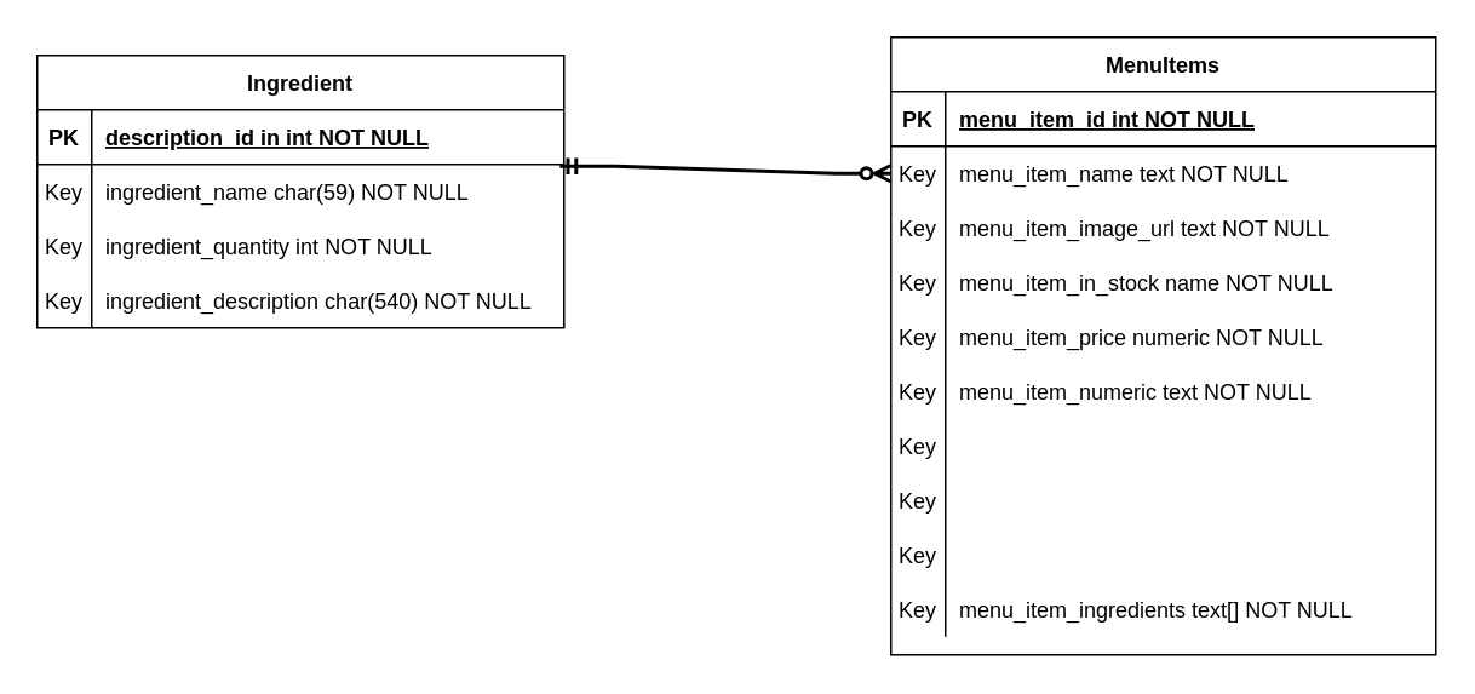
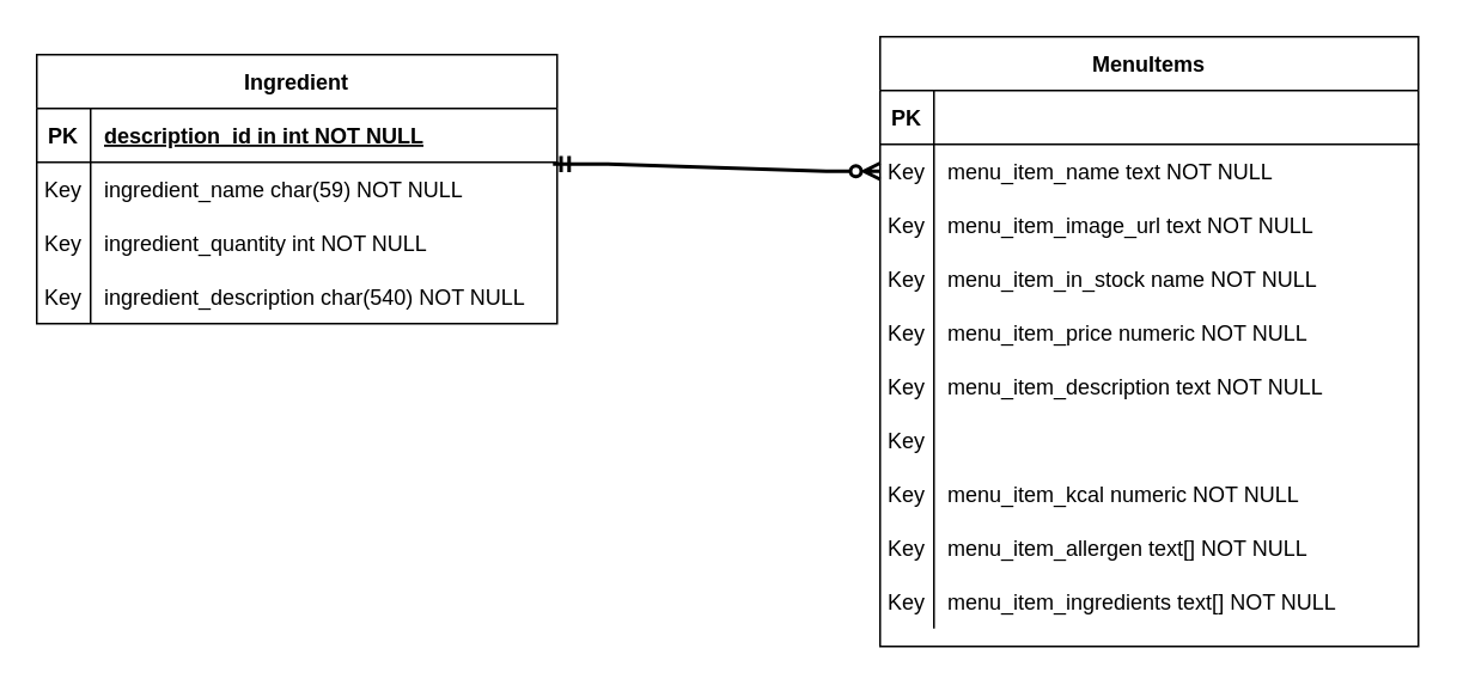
  <mxCell id="0" />
  <mxCell id="1" parent="0" />
  <mxCell id="2" value="MenuItems" style="shape=table;startSize=30;container=1;collapsible=1;childLayout=tableLayout;fixedRows=1;rowLines=0;fontStyle=1;align=center;resizeLast=1;" vertex="1" parent="1"><mxGeometry x="490" y="20" width="300" height="340" as="geometry" /></mxCell>
  <mxCell id="3" value="" style="shape=partialRectangle;collapsible=0;dropTarget=0;pointerEvents=0;fillColor=none;points=[[0,0.5],[1,0.5]];portConstraint=eastwest;top=0;left=0;right=0;bottom=1;" vertex="1" parent="2"><mxGeometry y="30" width="300" height="30" as="geometry" /></mxCell>
  <mxCell id="4" value="PK" style="shape=partialRectangle;overflow=hidden;connectable=0;fillColor=none;top=0;left=0;bottom=0;right=0;fontStyle=1;" vertex="1" parent="3"><mxGeometry width="30" height="30" as="geometry"><mxRectangle width="30" height="30" as="alternateBounds" /></mxGeometry></mxCell>
- <mxCell id="5" value="menu_item_id int NOT NULL " style="shape=partialRectangle;overflow=hidden;connectable=0;fillColor=none;top=0;left=0;bottom=0;right=0;align=left;spacingLeft=6;fontStyle=5;" vertex="1" parent="3"><mxGeometry x="30" width="270" height="30" as="geometry"><mxRectangle width="270" height="30" as="alternateBounds" /></mxGeometry></mxCell>
  <mxCell id="6" value="" style="shape=partialRectangle;collapsible=0;dropTarget=0;pointerEvents=0;fillColor=none;points=[[0,0.5],[1,0.5]];portConstraint=eastwest;top=0;left=0;right=0;bottom=0;" vertex="1" parent="2"><mxGeometry y="60" width="300" height="30" as="geometry" /></mxCell>
  <mxCell id="7" value="Key" style="shape=partialRectangle;overflow=hidden;connectable=0;fillColor=none;top=0;left=0;bottom=0;right=0;" vertex="1" parent="6"><mxGeometry width="30" height="30" as="geometry"><mxRectangle width="30" height="30" as="alternateBounds" /></mxGeometry></mxCell>
  <mxCell id="8" value="menu_item_name text NOT NULL" style="shape=partialRectangle;overflow=hidden;connectable=0;fillColor=none;top=0;left=0;bottom=0;right=0;align=left;spacingLeft=6;" vertex="1" parent="6"><mxGeometry x="30" width="270" height="30" as="geometry"><mxRectangle width="270" height="30" as="alternateBounds" /></mxGeometry></mxCell>
  <mxCell id="9" value="" style="shape=partialRectangle;collapsible=0;dropTarget=0;pointerEvents=0;fillColor=none;points=[[0,0.5],[1,0.5]];portConstraint=eastwest;top=0;left=0;right=0;bottom=0;" vertex="1" parent="2"><mxGeometry y="90" width="300" height="30" as="geometry" /></mxCell>
  <mxCell id="10" value="Key" style="shape=partialRectangle;overflow=hidden;connectable=0;fillColor=none;top=0;left=0;bottom=0;right=0;" vertex="1" parent="9"><mxGeometry width="30" height="30" as="geometry"><mxRectangle width="30" height="30" as="alternateBounds" /></mxGeometry></mxCell>
  <mxCell id="11" value="menu_item_image_url text NOT NULL" style="shape=partialRectangle;overflow=hidden;connectable=0;fillColor=none;top=0;left=0;bottom=0;right=0;align=left;spacingLeft=6;" vertex="1" parent="9"><mxGeometry x="30" width="270" height="30" as="geometry"><mxRectangle width="270" height="30" as="alternateBounds" /></mxGeometry></mxCell>
  <mxCell id="12" value="" style="shape=partialRectangle;collapsible=0;dropTarget=0;pointerEvents=0;fillColor=none;points=[[0,0.5],[1,0.5]];portConstraint=eastwest;top=0;left=0;right=0;bottom=0;" vertex="1" parent="2"><mxGeometry y="120" width="300" height="30" as="geometry" /></mxCell>
  <mxCell id="13" value="Key" style="shape=partialRectangle;overflow=hidden;connectable=0;fillColor=none;top=0;left=0;bottom=0;right=0;" vertex="1" parent="12"><mxGeometry width="30" height="30" as="geometry"><mxRectangle width="30" height="30" as="alternateBounds" /></mxGeometry></mxCell>
  <mxCell id="14" value="menu_item_in_stock name NOT NULL" style="shape=partialRectangle;overflow=hidden;connectable=0;fillColor=none;top=0;left=0;bottom=0;right=0;align=left;spacingLeft=6;" vertex="1" parent="12"><mxGeometry x="30" width="270" height="30" as="geometry"><mxRectangle width="270" height="30" as="alternateBounds" /></mxGeometry></mxCell>
  <mxCell id="15" value="" style="shape=partialRectangle;collapsible=0;dropTarget=0;pointerEvents=0;fillColor=none;points=[[0,0.5],[1,0.5]];portConstraint=eastwest;top=0;left=0;right=0;bottom=0;" vertex="1" parent="2"><mxGeometry y="150" width="300" height="30" as="geometry" /></mxCell>
  <mxCell id="16" value="Key" style="shape=partialRectangle;overflow=hidden;connectable=0;fillColor=none;top=0;left=0;bottom=0;right=0;" vertex="1" parent="15"><mxGeometry width="30" height="30" as="geometry"><mxRectangle width="30" height="30" as="alternateBounds" /></mxGeometry></mxCell>
  <mxCell id="17" value="menu_item_price numeric NOT NULL" style="shape=partialRectangle;overflow=hidden;connectable=0;fillColor=none;top=0;left=0;bottom=0;right=0;align=left;spacingLeft=6;" vertex="1" parent="15"><mxGeometry x="30" width="270" height="30" as="geometry"><mxRectangle width="270" height="30" as="alternateBounds" /></mxGeometry></mxCell>
  <mxCell id="18" value="" style="shape=partialRectangle;collapsible=0;dropTarget=0;pointerEvents=0;fillColor=none;points=[[0,0.5],[1,0.5]];portConstraint=eastwest;top=0;left=0;right=0;bottom=0;" vertex="1" parent="2"><mxGeometry y="180" width="300" height="30" as="geometry" /></mxCell>
  <mxCell id="19" value="Key" style="shape=partialRectangle;overflow=hidden;connectable=0;fillColor=none;top=0;left=0;bottom=0;right=0;" vertex="1" parent="18"><mxGeometry width="30" height="30" as="geometry"><mxRectangle width="30" height="30" as="alternateBounds" /></mxGeometry></mxCell>
- <mxCell id="20" value="menu_item_numeric text NOT NULL" style="shape=partialRectangle;overflow=hidden;connectable=0;fillColor=none;top=0;left=0;bottom=0;right=0;align=left;spacingLeft=6;" vertex="1" parent="18"><mxGeometry x="30" width="270" height="30" as="geometry"><mxRectangle width="270" height="30" as="alternateBounds" /></mxGeometry></mxCell>
+ <mxCell id="20" value="menu_item_description text NOT NULL" style="shape=partialRectangle;overflow=hidden;connectable=0;fillColor=none;top=0;left=0;bottom=0;right=0;align=left;spacingLeft=6;" vertex="1" parent="18"><mxGeometry x="30" width="270" height="30" as="geometry"><mxRectangle width="270" height="30" as="alternateBounds" /></mxGeometry></mxCell>
  <mxCell id="21" value="" style="shape=partialRectangle;collapsible=0;dropTarget=0;pointerEvents=0;fillColor=none;points=[[0,0.5],[1,0.5]];portConstraint=eastwest;top=0;left=0;right=0;bottom=0;" vertex="1" parent="2"><mxGeometry y="210" width="300" height="30" as="geometry" /></mxCell>
  <mxCell id="22" value="Key" style="shape=partialRectangle;overflow=hidden;connectable=0;fillColor=none;top=0;left=0;bottom=0;right=0;" vertex="1" parent="21"><mxGeometry width="30" height="30" as="geometry"><mxRectangle width="30" height="30" as="alternateBounds" /></mxGeometry></mxCell>
  <mxCell id="23" value="" style="shape=partialRectangle;collapsible=0;dropTarget=0;pointerEvents=0;fillColor=none;points=[[0,0.5],[1,0.5]];portConstraint=eastwest;top=0;left=0;right=0;bottom=0;" vertex="1" parent="2"><mxGeometry y="240" width="300" height="30" as="geometry" /></mxCell>
  <mxCell id="24" value="Key" style="shape=partialRectangle;overflow=hidden;connectable=0;fillColor=none;top=0;left=0;bottom=0;right=0;" vertex="1" parent="23"><mxGeometry width="30" height="30" as="geometry"><mxRectangle width="30" height="30" as="alternateBounds" /></mxGeometry></mxCell>
+ <mxCell id="25" value="menu_item_kcal numeric NOT NULL" style="shape=partialRectangle;overflow=hidden;connectable=0;fillColor=none;top=0;left=0;bottom=0;right=0;align=left;spacingLeft=6;" vertex="1" parent="23"><mxGeometry x="30" width="270" height="30" as="geometry"><mxRectangle width="270" height="30" as="alternateBounds" /></mxGeometry></mxCell>
  <mxCell id="26" value="" style="shape=partialRectangle;collapsible=0;dropTarget=0;pointerEvents=0;fillColor=none;points=[[0,0.5],[1,0.5]];portConstraint=eastwest;top=0;left=0;right=0;bottom=0;" vertex="1" parent="2"><mxGeometry y="270" width="300" height="30" as="geometry" /></mxCell>
  <mxCell id="27" value="Key" style="shape=partialRectangle;overflow=hidden;connectable=0;fillColor=none;top=0;left=0;bottom=0;right=0;" vertex="1" parent="26"><mxGeometry width="30" height="30" as="geometry"><mxRectangle width="30" height="30" as="alternateBounds" /></mxGeometry></mxCell>
+ <mxCell id="28" value="menu_item_allergen text[] NOT NULL" style="shape=partialRectangle;overflow=hidden;connectable=0;fillColor=none;top=0;left=0;bottom=0;right=0;align=left;spacingLeft=6;" vertex="1" parent="26"><mxGeometry x="30" width="270" height="30" as="geometry"><mxRectangle width="270" height="30" as="alternateBounds" /></mxGeometry></mxCell>
  <mxCell id="29" value="" style="shape=partialRectangle;collapsible=0;dropTarget=0;pointerEvents=0;fillColor=none;points=[[0,0.5],[1,0.5]];portConstraint=eastwest;top=0;left=0;right=0;bottom=0;" vertex="1" parent="2"><mxGeometry y="300" width="300" height="30" as="geometry" /></mxCell>
  <mxCell id="30" value="Key" style="shape=partialRectangle;overflow=hidden;connectable=0;fillColor=none;top=0;left=0;bottom=0;right=0;" vertex="1" parent="29"><mxGeometry width="30" height="30" as="geometry"><mxRectangle width="30" height="30" as="alternateBounds" /></mxGeometry></mxCell>
  <mxCell id="31" value="menu_item_ingredients text[] NOT NULL" style="shape=partialRectangle;overflow=hidden;connectable=0;fillColor=none;top=0;left=0;bottom=0;right=0;align=left;spacingLeft=6;" vertex="1" parent="29"><mxGeometry x="30" width="270" height="30" as="geometry"><mxRectangle width="270" height="30" as="alternateBounds" /></mxGeometry></mxCell>
  <mxCell id="32" value="Ingredient" style="shape=table;startSize=30;container=1;collapsible=1;childLayout=tableLayout;fixedRows=1;rowLines=0;fontStyle=1;align=center;resizeLast=1;" vertex="1" parent="1"><mxGeometry x="20" y="30" width="290" height="150" as="geometry" /></mxCell>
  <mxCell id="33" value="" style="shape=partialRectangle;collapsible=0;dropTarget=0;pointerEvents=0;fillColor=none;points=[[0,0.5],[1,0.5]];portConstraint=eastwest;top=0;left=0;right=0;bottom=1;" vertex="1" parent="32"><mxGeometry y="30" width="290" height="30" as="geometry" /></mxCell>
  <mxCell id="34" value="PK" style="shape=partialRectangle;overflow=hidden;connectable=0;fillColor=none;top=0;left=0;bottom=0;right=0;fontStyle=1;" vertex="1" parent="33"><mxGeometry width="30" height="30" as="geometry"><mxRectangle width="30" height="30" as="alternateBounds" /></mxGeometry></mxCell>
  <mxCell id="35" value="description_id in int NOT NULL " style="shape=partialRectangle;overflow=hidden;connectable=0;fillColor=none;top=0;left=0;bottom=0;right=0;align=left;spacingLeft=6;fontStyle=5;" vertex="1" parent="33"><mxGeometry x="30" width="260" height="30" as="geometry"><mxRectangle width="260" height="30" as="alternateBounds" /></mxGeometry></mxCell>
  <mxCell id="36" value="" style="shape=partialRectangle;collapsible=0;dropTarget=0;pointerEvents=0;fillColor=none;points=[[0,0.5],[1,0.5]];portConstraint=eastwest;top=0;left=0;right=0;bottom=0;" vertex="1" parent="32"><mxGeometry y="60" width="290" height="30" as="geometry" /></mxCell>
  <mxCell id="37" value="Key" style="shape=partialRectangle;overflow=hidden;connectable=0;fillColor=none;top=0;left=0;bottom=0;right=0;" vertex="1" parent="36"><mxGeometry width="30" height="30" as="geometry"><mxRectangle width="30" height="30" as="alternateBounds" /></mxGeometry></mxCell>
  <mxCell id="38" value="ingredient_name char(59) NOT NULL" style="shape=partialRectangle;overflow=hidden;connectable=0;fillColor=none;top=0;left=0;bottom=0;right=0;align=left;spacingLeft=6;" vertex="1" parent="36"><mxGeometry x="30" width="260" height="30" as="geometry"><mxRectangle width="260" height="30" as="alternateBounds" /></mxGeometry></mxCell>
  <mxCell id="39" value="" style="shape=partialRectangle;collapsible=0;dropTarget=0;pointerEvents=0;fillColor=none;points=[[0,0.5],[1,0.5]];portConstraint=eastwest;top=0;left=0;right=0;bottom=0;" vertex="1" parent="32"><mxGeometry y="90" width="290" height="30" as="geometry" /></mxCell>
  <mxCell id="40" value="Key" style="shape=partialRectangle;overflow=hidden;connectable=0;fillColor=none;top=0;left=0;bottom=0;right=0;" vertex="1" parent="39"><mxGeometry width="30" height="30" as="geometry"><mxRectangle width="30" height="30" as="alternateBounds" /></mxGeometry></mxCell>
  <mxCell id="41" value="ingredient_quantity int NOT NULL" style="shape=partialRectangle;overflow=hidden;connectable=0;fillColor=none;top=0;left=0;bottom=0;right=0;align=left;spacingLeft=6;" vertex="1" parent="39"><mxGeometry x="30" width="260" height="30" as="geometry"><mxRectangle width="260" height="30" as="alternateBounds" /></mxGeometry></mxCell>
  <mxCell id="42" value="" style="shape=partialRectangle;collapsible=0;dropTarget=0;pointerEvents=0;fillColor=none;points=[[0,0.5],[1,0.5]];portConstraint=eastwest;top=0;left=0;right=0;bottom=0;" vertex="1" parent="32"><mxGeometry y="120" width="290" height="30" as="geometry" /></mxCell>
  <mxCell id="43" value="Key" style="shape=partialRectangle;overflow=hidden;connectable=0;fillColor=none;top=0;left=0;bottom=0;right=0;" vertex="1" parent="42"><mxGeometry width="30" height="30" as="geometry"><mxRectangle width="30" height="30" as="alternateBounds" /></mxGeometry></mxCell>
  <mxCell id="44" value="ingredient_description char(540) NOT NULL" style="shape=partialRectangle;overflow=hidden;connectable=0;fillColor=none;top=0;left=0;bottom=0;right=0;align=left;spacingLeft=6;" vertex="1" parent="42"><mxGeometry x="30" width="260" height="30" as="geometry"><mxRectangle width="260" height="30" as="alternateBounds" /></mxGeometry></mxCell>
  <mxCell id="45" value="" style="edgeStyle=entityRelationEdgeStyle;fontSize=12;html=1;endArrow=ERzeroToMany;startArrow=ERmandOne;rounded=0;exitX=0.992;exitY=0.033;exitDx=0;exitDy=0;exitPerimeter=0;entryX=0;entryY=0.5;entryDx=0;entryDy=0;endFill=0;strokeWidth=2;" edge="1" parent="1" source="36" target="6"><mxGeometry width="100" height="100" relative="1" as="geometry"><mxPoint x="410" y="350" as="sourcePoint" /><mxPoint x="510" y="250" as="targetPoint" /></mxGeometry></mxCell>
